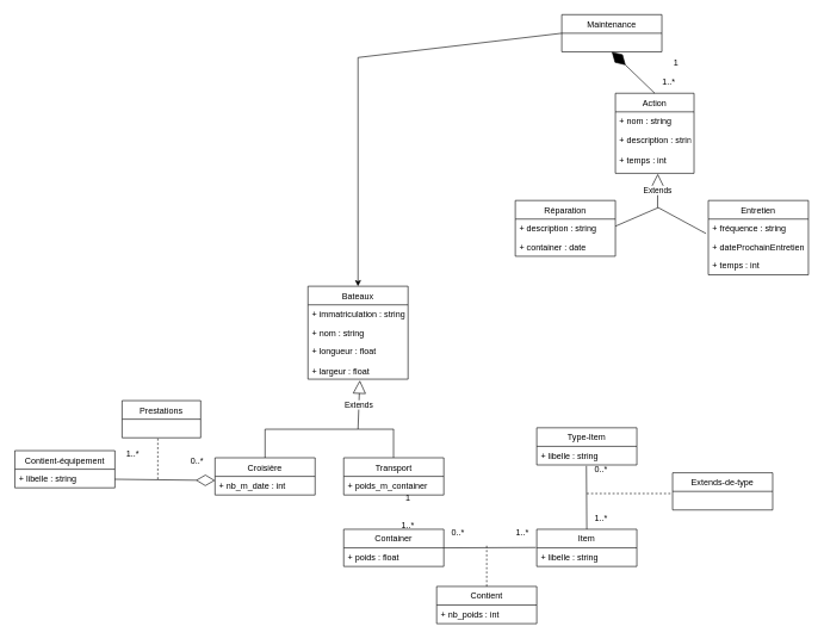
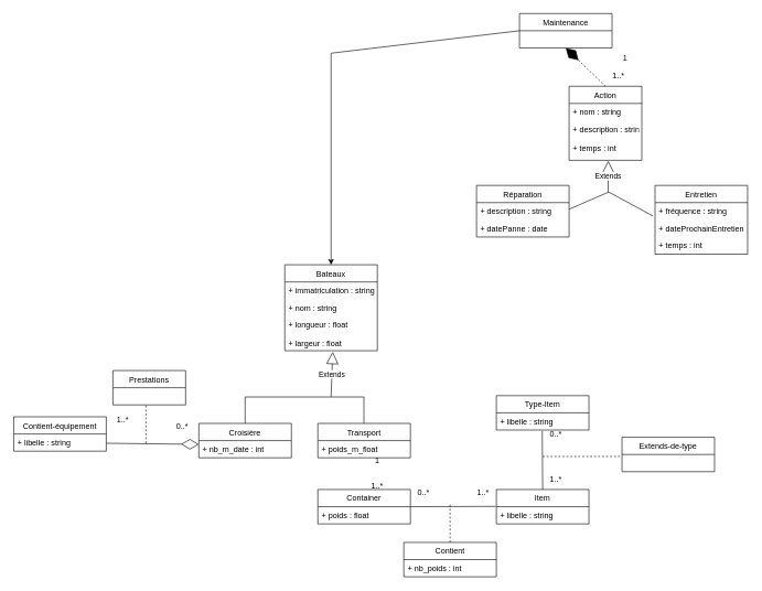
  <mxCell id="0" />
  <mxCell id="1" parent="0" />
  <mxCell id="2" value="Bateaux" style="swimlane;fontStyle=0;childLayout=stackLayout;horizontal=1;startSize=26;fillColor=none;horizontalStack=0;resizeParent=1;resizeParentMax=0;resizeLast=0;collapsible=1;marginBottom=0;" vertex="1" parent="1"><mxGeometry x="430" y="400" width="140" height="130" as="geometry" /></mxCell>
  <mxCell id="3" value="+ immatriculation : string" style="text;strokeColor=none;fillColor=none;align=left;verticalAlign=top;spacingLeft=4;spacingRight=4;overflow=hidden;rotatable=0;points=[[0,0.5],[1,0.5]];portConstraint=eastwest;" vertex="1" parent="2"><mxGeometry y="26" width="140" height="26" as="geometry" /></mxCell>
  <mxCell id="4" value="+ nom : string" style="text;strokeColor=none;fillColor=none;align=left;verticalAlign=top;spacingLeft=4;spacingRight=4;overflow=hidden;rotatable=0;points=[[0,0.5],[1,0.5]];portConstraint=eastwest;" vertex="1" parent="2"><mxGeometry y="52" width="140" height="26" as="geometry" /></mxCell>
  <mxCell id="5" value="+ longueur : float&#10;&#10;+ largeur : float" style="text;strokeColor=none;fillColor=none;align=left;verticalAlign=top;spacingLeft=4;spacingRight=4;overflow=hidden;rotatable=0;points=[[0,0.5],[1,0.5]];portConstraint=eastwest;" vertex="1" parent="2"><mxGeometry y="78" width="140" height="52" as="geometry" /></mxCell>
  <mxCell id="6" value="Croisière" style="swimlane;fontStyle=0;childLayout=stackLayout;horizontal=1;startSize=26;fillColor=none;horizontalStack=0;resizeParent=1;resizeParentMax=0;resizeLast=0;collapsible=1;marginBottom=0;" vertex="1" parent="1"><mxGeometry x="300" y="640" width="140" height="52" as="geometry" /></mxCell>
  <mxCell id="7" value="+ nb_m_date : int" style="text;strokeColor=none;fillColor=none;align=left;verticalAlign=top;spacingLeft=4;spacingRight=4;overflow=hidden;rotatable=0;points=[[0,0.5],[1,0.5]];portConstraint=eastwest;" vertex="1" parent="6"><mxGeometry y="26" width="140" height="26" as="geometry" /></mxCell>
  <mxCell id="8" value="" style="endArrow=none;html=1;rounded=0;exitX=0.5;exitY=0;exitDx=0;exitDy=0;" edge="1" parent="1" source="6"><mxGeometry width="50" height="50" relative="1" as="geometry"><mxPoint x="460" y="670" as="sourcePoint" /><mxPoint x="370" y="600" as="targetPoint" /></mxGeometry></mxCell>
  <mxCell id="9" value="" style="endArrow=none;html=1;rounded=0;" edge="1" parent="1"><mxGeometry width="50" height="50" relative="1" as="geometry"><mxPoint x="370" y="600" as="sourcePoint" /><mxPoint x="500" y="600" as="targetPoint" /></mxGeometry></mxCell>
  <mxCell id="10" value="Contient-équipement" style="swimlane;fontStyle=0;childLayout=stackLayout;horizontal=1;startSize=26;fillColor=none;horizontalStack=0;resizeParent=1;resizeParentMax=0;resizeLast=0;collapsible=1;marginBottom=0;" vertex="1" parent="1"><mxGeometry y="630" width="140" height="52" as="geometry" x="20" /></mxCell>
  <mxCell id="11" value="+ libelle : string" style="text;strokeColor=none;fillColor=none;align=left;verticalAlign=top;spacingLeft=4;spacingRight=4;overflow=hidden;rotatable=0;points=[[0,0.5],[1,0.5]];portConstraint=eastwest;" vertex="1" parent="10"><mxGeometry y="26" width="140" height="26" as="geometry" /></mxCell>
  <mxCell id="12" value="" style="endArrow=diamondThin;endFill=0;endSize=24;html=1;rounded=0;" edge="1" parent="1"><mxGeometry width="160" relative="1" as="geometry"><mxPoint x="160" y="670" as="sourcePoint" /><mxPoint x="300" y="671.71" as="targetPoint" /></mxGeometry></mxCell>
  <mxCell id="13" value="0..*" style="text;html=1;strokeColor=none;fillColor=none;align=center;verticalAlign=middle;whiteSpace=wrap;rounded=0;" vertex="1" parent="1"><mxGeometry x="260" y="640" width="30" height="10" as="geometry" /></mxCell>
  <mxCell id="14" value="1..*" style="text;html=1;strokeColor=none;fillColor=none;align=center;verticalAlign=middle;whiteSpace=wrap;rounded=0;" vertex="1" parent="1"><mxGeometry x="170" y="630" width="30" height="10" as="geometry" /></mxCell>
  <mxCell id="15" value="" style="endArrow=none;dashed=1;html=1;rounded=0;" edge="1" parent="1"><mxGeometry width="50" height="50" relative="1" as="geometry"><mxPoint x="220" y="670" as="sourcePoint" /><mxPoint x="220" y="610" as="targetPoint" /></mxGeometry></mxCell>
  <mxCell id="16" value="Prestations" style="swimlane;fontStyle=0;childLayout=stackLayout;horizontal=1;startSize=26;fillColor=none;horizontalStack=0;resizeParent=1;resizeParentMax=0;resizeLast=0;collapsible=1;marginBottom=0;" vertex="1" parent="1"><mxGeometry x="170" y="560" width="110" height="52" as="geometry" /></mxCell>
  <mxCell id="17" value="Extends" style="endArrow=block;endSize=16;endFill=0;html=1;rounded=0;entryX=0.518;entryY=1.033;entryDx=0;entryDy=0;entryPerimeter=0;" edge="1" parent="1" target="5"><mxGeometry width="160" relative="1" as="geometry"><mxPoint x="500" y="600" as="sourcePoint" /><mxPoint x="370" y="640" as="targetPoint" /></mxGeometry></mxCell>
  <mxCell id="18" value="Transport" style="swimlane;fontStyle=0;childLayout=stackLayout;horizontal=1;startSize=26;fillColor=none;horizontalStack=0;resizeParent=1;resizeParentMax=0;resizeLast=0;collapsible=1;marginBottom=0;" vertex="1" parent="1"><mxGeometry x="480" y="640" width="140" height="52" as="geometry" /></mxCell>
- <mxCell id="19" value="+ poids_m_container" style="text;strokeColor=none;fillColor=none;align=left;verticalAlign=top;spacingLeft=4;spacingRight=4;overflow=hidden;rotatable=0;points=[[0,0.5],[1,0.5]];portConstraint=eastwest;" vertex="1" parent="18"><mxGeometry y="26" width="140" height="26" as="geometry" /></mxCell>
+ <mxCell id="19" value="+ poids_m_float" style="text;strokeColor=none;fillColor=none;align=left;verticalAlign=top;spacingLeft=4;spacingRight=4;overflow=hidden;rotatable=0;points=[[0,0.5],[1,0.5]];portConstraint=eastwest;" vertex="1" parent="18"><mxGeometry y="26" width="140" height="26" as="geometry" /></mxCell>
  <mxCell id="20" value="" style="endArrow=none;html=1;rounded=0;exitX=0.5;exitY=0;exitDx=0;exitDy=0;" edge="1" parent="1"><mxGeometry width="50" height="50" relative="1" as="geometry"><mxPoint x="549.69" y="640" as="sourcePoint" /><mxPoint x="549.69" y="600" as="targetPoint" /></mxGeometry></mxCell>
  <mxCell id="21" value="" style="endArrow=none;html=1;rounded=0;" edge="1" parent="1"><mxGeometry width="50" height="50" relative="1" as="geometry"><mxPoint x="500" y="600" as="sourcePoint" /><mxPoint x="550" y="600" as="targetPoint" /></mxGeometry></mxCell>
  <mxCell id="22" value="Container" style="swimlane;fontStyle=0;childLayout=stackLayout;horizontal=1;startSize=26;fillColor=none;horizontalStack=0;resizeParent=1;resizeParentMax=0;resizeLast=0;collapsible=1;marginBottom=0;" vertex="1" parent="1"><mxGeometry x="480" y="740" width="140" height="52" as="geometry" /></mxCell>
  <mxCell id="23" value="+ poids : float" style="text;strokeColor=none;fillColor=none;align=left;verticalAlign=top;spacingLeft=4;spacingRight=4;overflow=hidden;rotatable=0;points=[[0,0.5],[1,0.5]];portConstraint=eastwest;" vertex="1" parent="22"><mxGeometry y="26" width="140" height="26" as="geometry" /></mxCell>
  <mxCell id="24" value="1..*" style="text;html=1;strokeColor=none;fillColor=none;align=center;verticalAlign=middle;whiteSpace=wrap;rounded=0;" vertex="1" parent="1"><mxGeometry x="560" y="730" width="20" height="10" as="geometry" /></mxCell>
  <mxCell id="25" value="1" style="text;html=1;strokeColor=none;fillColor=none;align=center;verticalAlign=middle;whiteSpace=wrap;rounded=0;" vertex="1" parent="1"><mxGeometry x="560" y="692" width="20" height="10" as="geometry" /></mxCell>
  <mxCell id="26" value="Item" style="swimlane;fontStyle=0;childLayout=stackLayout;horizontal=1;startSize=26;fillColor=none;horizontalStack=0;resizeParent=1;resizeParentMax=0;resizeLast=0;collapsible=1;marginBottom=0;" vertex="1" parent="1"><mxGeometry x="750" y="740" width="140" height="52" as="geometry" /></mxCell>
  <mxCell id="27" value="+ libelle : string" style="text;strokeColor=none;fillColor=none;align=left;verticalAlign=top;spacingLeft=4;spacingRight=4;overflow=hidden;rotatable=0;points=[[0,0.5],[1,0.5]];portConstraint=eastwest;" vertex="1" parent="26"><mxGeometry y="26" width="140" height="26" as="geometry" /></mxCell>
  <mxCell id="28" value="" style="endArrow=none;html=1;rounded=0;entryX=-0.008;entryY=-0.018;entryDx=0;entryDy=0;entryPerimeter=0;exitX=1;exitY=0.5;exitDx=0;exitDy=0;" edge="1" parent="1" source="22" target="27"><mxGeometry width="50" height="50" relative="1" as="geometry"><mxPoint x="600" y="780" as="sourcePoint" /><mxPoint x="650" y="730" as="targetPoint" /></mxGeometry></mxCell>
  <mxCell id="29" value="0..*" style="text;html=1;strokeColor=none;fillColor=none;align=center;verticalAlign=middle;whiteSpace=wrap;rounded=0;" vertex="1" parent="1"><mxGeometry x="630" y="740" width="20" height="10" as="geometry" /></mxCell>
  <mxCell id="30" value="1..*" style="text;html=1;strokeColor=none;fillColor=none;align=center;verticalAlign=middle;whiteSpace=wrap;rounded=0;" vertex="1" parent="1"><mxGeometry x="720" y="740" width="20" height="10" as="geometry" /></mxCell>
  <mxCell id="31" value="" style="endArrow=none;dashed=1;html=1;rounded=0;" edge="1" parent="1"><mxGeometry width="50" height="50" relative="1" as="geometry"><mxPoint x="680" y="820" as="sourcePoint" /><mxPoint x="680" y="760" as="targetPoint" /></mxGeometry></mxCell>
  <mxCell id="32" value="Contient" style="swimlane;fontStyle=0;childLayout=stackLayout;horizontal=1;startSize=26;fillColor=none;horizontalStack=0;resizeParent=1;resizeParentMax=0;resizeLast=0;collapsible=1;marginBottom=0;" vertex="1" parent="1"><mxGeometry x="610" y="820" width="140" height="52" as="geometry" /></mxCell>
  <mxCell id="33" value="+ nb_poids : int" style="text;strokeColor=none;fillColor=none;align=left;verticalAlign=top;spacingLeft=4;spacingRight=4;overflow=hidden;rotatable=0;points=[[0,0.5],[1,0.5]];portConstraint=eastwest;" vertex="1" parent="32"><mxGeometry y="26" width="140" height="26" as="geometry" /></mxCell>
  <mxCell id="34" value="Type-Item" style="swimlane;fontStyle=0;childLayout=stackLayout;horizontal=1;startSize=26;fillColor=none;horizontalStack=0;resizeParent=1;resizeParentMax=0;resizeLast=0;collapsible=1;marginBottom=0;" vertex="1" parent="1"><mxGeometry x="750" y="598" width="140" height="52" as="geometry" /></mxCell>
  <mxCell id="35" value="+ libelle : string" style="text;strokeColor=none;fillColor=none;align=left;verticalAlign=top;spacingLeft=4;spacingRight=4;overflow=hidden;rotatable=0;points=[[0,0.5],[1,0.5]];portConstraint=eastwest;" vertex="1" parent="34"><mxGeometry y="26" width="140" height="26" as="geometry" /></mxCell>
  <mxCell id="36" value="" style="endArrow=none;html=1;rounded=0;exitX=0.5;exitY=0;exitDx=0;exitDy=0;entryX=0.496;entryY=1.051;entryDx=0;entryDy=0;entryPerimeter=0;" edge="1" parent="1" source="26" target="35"><mxGeometry width="50" height="50" relative="1" as="geometry"><mxPoint x="830" y="690" as="sourcePoint" /><mxPoint x="880" y="640" as="targetPoint" /></mxGeometry></mxCell>
  <mxCell id="37" value="0..*" style="text;html=1;strokeColor=none;fillColor=none;align=center;verticalAlign=middle;whiteSpace=wrap;rounded=0;" vertex="1" parent="1"><mxGeometry x="830" y="651" width="20" height="10" as="geometry" /></mxCell>
  <mxCell id="38" value="1..*" style="text;html=1;strokeColor=none;fillColor=none;align=center;verticalAlign=middle;whiteSpace=wrap;rounded=0;" vertex="1" parent="1"><mxGeometry x="830" y="720" width="20" height="10" as="geometry" /></mxCell>
  <mxCell id="39" value="" style="endArrow=none;dashed=1;html=1;rounded=0;" edge="1" parent="1"><mxGeometry width="50" height="50" relative="1" as="geometry"><mxPoint x="820" y="690" as="sourcePoint" /><mxPoint x="940" y="690" as="targetPoint" /></mxGeometry></mxCell>
  <mxCell id="40" value="Extends-de-type" style="swimlane;fontStyle=0;childLayout=stackLayout;horizontal=1;startSize=26;fillColor=none;horizontalStack=0;resizeParent=1;resizeParentMax=0;resizeLast=0;collapsible=1;marginBottom=0;" vertex="1" parent="1"><mxGeometry x="940" y="661" width="140" height="52" as="geometry" /></mxCell>
  <mxCell id="41" value="Maintenance" style="swimlane;fontStyle=0;childLayout=stackLayout;horizontal=1;startSize=26;fillColor=none;horizontalStack=0;resizeParent=1;resizeParentMax=0;resizeLast=0;collapsible=1;marginBottom=0;" vertex="1" parent="1"><mxGeometry x="785" y="20" width="140" height="52" as="geometry" /></mxCell>
  <mxCell id="42" value="Entretien" style="swimlane;fontStyle=0;childLayout=stackLayout;horizontal=1;startSize=26;fillColor=none;horizontalStack=0;resizeParent=1;resizeParentMax=0;resizeLast=0;collapsible=1;marginBottom=0;" vertex="1" parent="1"><mxGeometry x="990" y="280" width="140" height="104" as="geometry" /></mxCell>
  <mxCell id="43" value="+ fréquence : string" style="text;strokeColor=none;fillColor=none;align=left;verticalAlign=top;spacingLeft=4;spacingRight=4;overflow=hidden;rotatable=0;points=[[0,0.5],[1,0.5]];portConstraint=eastwest;" vertex="1" parent="42"><mxGeometry y="26" width="140" height="26" as="geometry" /></mxCell>
  <mxCell id="44" value="+ dateProchainEntretien : date" style="text;strokeColor=none;fillColor=none;align=left;verticalAlign=top;spacingLeft=4;spacingRight=4;overflow=hidden;rotatable=0;points=[[0,0.5],[1,0.5]];portConstraint=eastwest;" vertex="1" parent="42"><mxGeometry y="52" width="140" height="26" as="geometry" /></mxCell>
  <mxCell id="45" value="+ temps : int" style="text;strokeColor=none;fillColor=none;align=left;verticalAlign=top;spacingLeft=4;spacingRight=4;overflow=hidden;rotatable=0;points=[[0,0.5],[1,0.5]];portConstraint=eastwest;" vertex="1" parent="42"><mxGeometry y="78" width="140" height="26" as="geometry" /></mxCell>
  <mxCell id="46" value="Action" style="swimlane;fontStyle=0;childLayout=stackLayout;horizontal=1;startSize=26;fillColor=none;horizontalStack=0;resizeParent=1;resizeParentMax=0;resizeLast=0;collapsible=1;marginBottom=0;" vertex="1" parent="1"><mxGeometry x="860" y="130" width="110" height="112" as="geometry" /></mxCell>
  <mxCell id="47" value="+ nom : string" style="text;strokeColor=none;fillColor=none;align=left;verticalAlign=top;spacingLeft=4;spacingRight=4;overflow=hidden;rotatable=0;points=[[0,0.5],[1,0.5]];portConstraint=eastwest;" vertex="1" parent="46"><mxGeometry y="26" width="110" height="26" as="geometry" /></mxCell>
  <mxCell id="48" value="+ description : string" style="text;strokeColor=none;fillColor=none;align=left;verticalAlign=top;spacingLeft=4;spacingRight=4;overflow=hidden;rotatable=0;points=[[0,0.5],[1,0.5]];portConstraint=eastwest;" vertex="1" parent="46"><mxGeometry y="52" width="110" height="28" as="geometry" /></mxCell>
  <mxCell id="49" value="+ temps : int" style="text;strokeColor=none;fillColor=none;align=left;verticalAlign=top;spacingLeft=4;spacingRight=4;overflow=hidden;rotatable=0;points=[[0,0.5],[1,0.5]];portConstraint=eastwest;" vertex="1" parent="46"><mxGeometry y="80" width="110" height="32" as="geometry" /></mxCell>
  <mxCell id="50" value="Extends" style="endArrow=block;endSize=16;endFill=0;html=1;rounded=0;entryX=0.539;entryY=1.023;entryDx=0;entryDy=0;entryPerimeter=0;" edge="1" parent="1" target="49"><mxGeometry width="160" relative="1" as="geometry"><mxPoint x="919" y="290" as="sourcePoint" /><mxPoint x="1040" y="190" as="targetPoint" /></mxGeometry></mxCell>
  <mxCell id="51" value="" style="endArrow=none;html=1;rounded=0;exitX=1;exitY=0.5;exitDx=0;exitDy=0;" edge="1" parent="1"><mxGeometry width="50" height="50" relative="1" as="geometry"><mxPoint x="860" y="316" as="sourcePoint" /><mxPoint x="920" y="290" as="targetPoint" /></mxGeometry></mxCell>
  <mxCell id="52" value="" style="endArrow=none;html=1;rounded=0;entryX=-0.023;entryY=0.779;entryDx=0;entryDy=0;entryPerimeter=0;" edge="1" parent="1" target="43"><mxGeometry width="50" height="50" relative="1" as="geometry"><mxPoint x="920" y="290" as="sourcePoint" /><mxPoint x="990" y="170" as="targetPoint" /></mxGeometry></mxCell>
- <mxCell id="53" value="" style="endArrow=diamondThin;endFill=1;endSize=24;html=1;rounded=0;exitX=0.5;exitY=0;exitDx=0;exitDy=0;entryX=0.5;entryY=1;entryDx=0;entryDy=0;" edge="1" parent="1" source="46" target="41"><mxGeometry width="160" relative="1" as="geometry"><mxPoint x="900" y="100" as="sourcePoint" /><mxPoint x="930" y="80" as="targetPoint" /></mxGeometry></mxCell>
+ <mxCell id="53" value="" style="endArrow=diamondThin;endFill=1;endSize=24;html=1;rounded=0;exitX=0.5;exitY=0;exitDx=0;exitDy=0;entryX=0.5;entryY=1;entryDx=0;entryDy=0;dashed=1;" edge="1" parent="1" source="46" target="41"><mxGeometry width="160" relative="1" as="geometry"><mxPoint x="900" y="100" as="sourcePoint" /><mxPoint x="930" y="80" as="targetPoint" /></mxGeometry></mxCell>
  <mxCell id="54" value="1..*" style="text;html=1;strokeColor=none;fillColor=none;align=center;verticalAlign=middle;whiteSpace=wrap;rounded=0;" vertex="1" parent="1"><mxGeometry x="920" y="110" width="30" height="10" as="geometry" /></mxCell>
  <mxCell id="55" value="1" style="text;html=1;strokeColor=none;fillColor=none;align=center;verticalAlign=middle;whiteSpace=wrap;rounded=0;" vertex="1" parent="1"><mxGeometry x="930" y="82" width="30" height="10" as="geometry" /></mxCell>
  <mxCell id="56" value="Réparation" style="swimlane;fontStyle=0;childLayout=stackLayout;horizontal=1;startSize=26;fillColor=none;horizontalStack=0;resizeParent=1;resizeParentMax=0;resizeLast=0;collapsible=1;marginBottom=0;" vertex="1" parent="1"><mxGeometry x="720" y="280" width="140" height="78" as="geometry" /></mxCell>
  <mxCell id="57" value="+ description : string" style="text;strokeColor=none;fillColor=none;align=left;verticalAlign=top;spacingLeft=4;spacingRight=4;overflow=hidden;rotatable=0;points=[[0,0.5],[1,0.5]];portConstraint=eastwest;" vertex="1" parent="56"><mxGeometry y="26" width="140" height="26" as="geometry" /></mxCell>
- <mxCell id="58" value="+ container : date" style="text;strokeColor=none;fillColor=none;align=left;verticalAlign=top;spacingLeft=4;spacingRight=4;overflow=hidden;rotatable=0;points=[[0,0.5],[1,0.5]];portConstraint=eastwest;" vertex="1" parent="56"><mxGeometry y="52" width="140" height="26" as="geometry" /></mxCell>
+ <mxCell id="58" value="+ datePanne : date" style="text;strokeColor=none;fillColor=none;align=left;verticalAlign=top;spacingLeft=4;spacingRight=4;overflow=hidden;rotatable=0;points=[[0,0.5],[1,0.5]];portConstraint=eastwest;" vertex="1" parent="56"><mxGeometry y="52" width="140" height="26" as="geometry" /></mxCell>
  <mxCell id="59" value="" style="endArrow=classic;html=1;rounded=0;entryX=0.5;entryY=0;entryDx=0;entryDy=0;" edge="1" parent="1" target="2"><mxGeometry width="50" height="50" relative="1" as="geometry"><mxPoint x="500" y="80" as="sourcePoint" /><mxPoint x="840" y="290" as="targetPoint" /></mxGeometry></mxCell>
  <mxCell id="60" value="" style="endArrow=none;html=1;rounded=0;exitX=0;exitY=0.5;exitDx=0;exitDy=0;" edge="1" parent="1" source="41"><mxGeometry width="50" height="50" relative="1" as="geometry"><mxPoint x="790" y="340" as="sourcePoint" /><mxPoint x="500" y="80" as="targetPoint" /></mxGeometry></mxCell>
